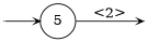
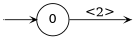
  digraph {
    rankdir=LR
    vcsn_context="letterset<char_letters(ab)>, r"
    node [shape=point]
    edge [arrowhead=vee arrowsize=.6]
    I0 [width=0]
    F0 [width=0]
-   0 [shape=circle style=rounded width=0.5 label=5]
+   0 [shape=circle style=rounded width=0.5]
    subgraph sub_1 {
      I0
      F0
    }
    subgraph sub_2 {
      0
    }
    I0 -> 0
    0 -> F0 [label="<2>"]
  }
